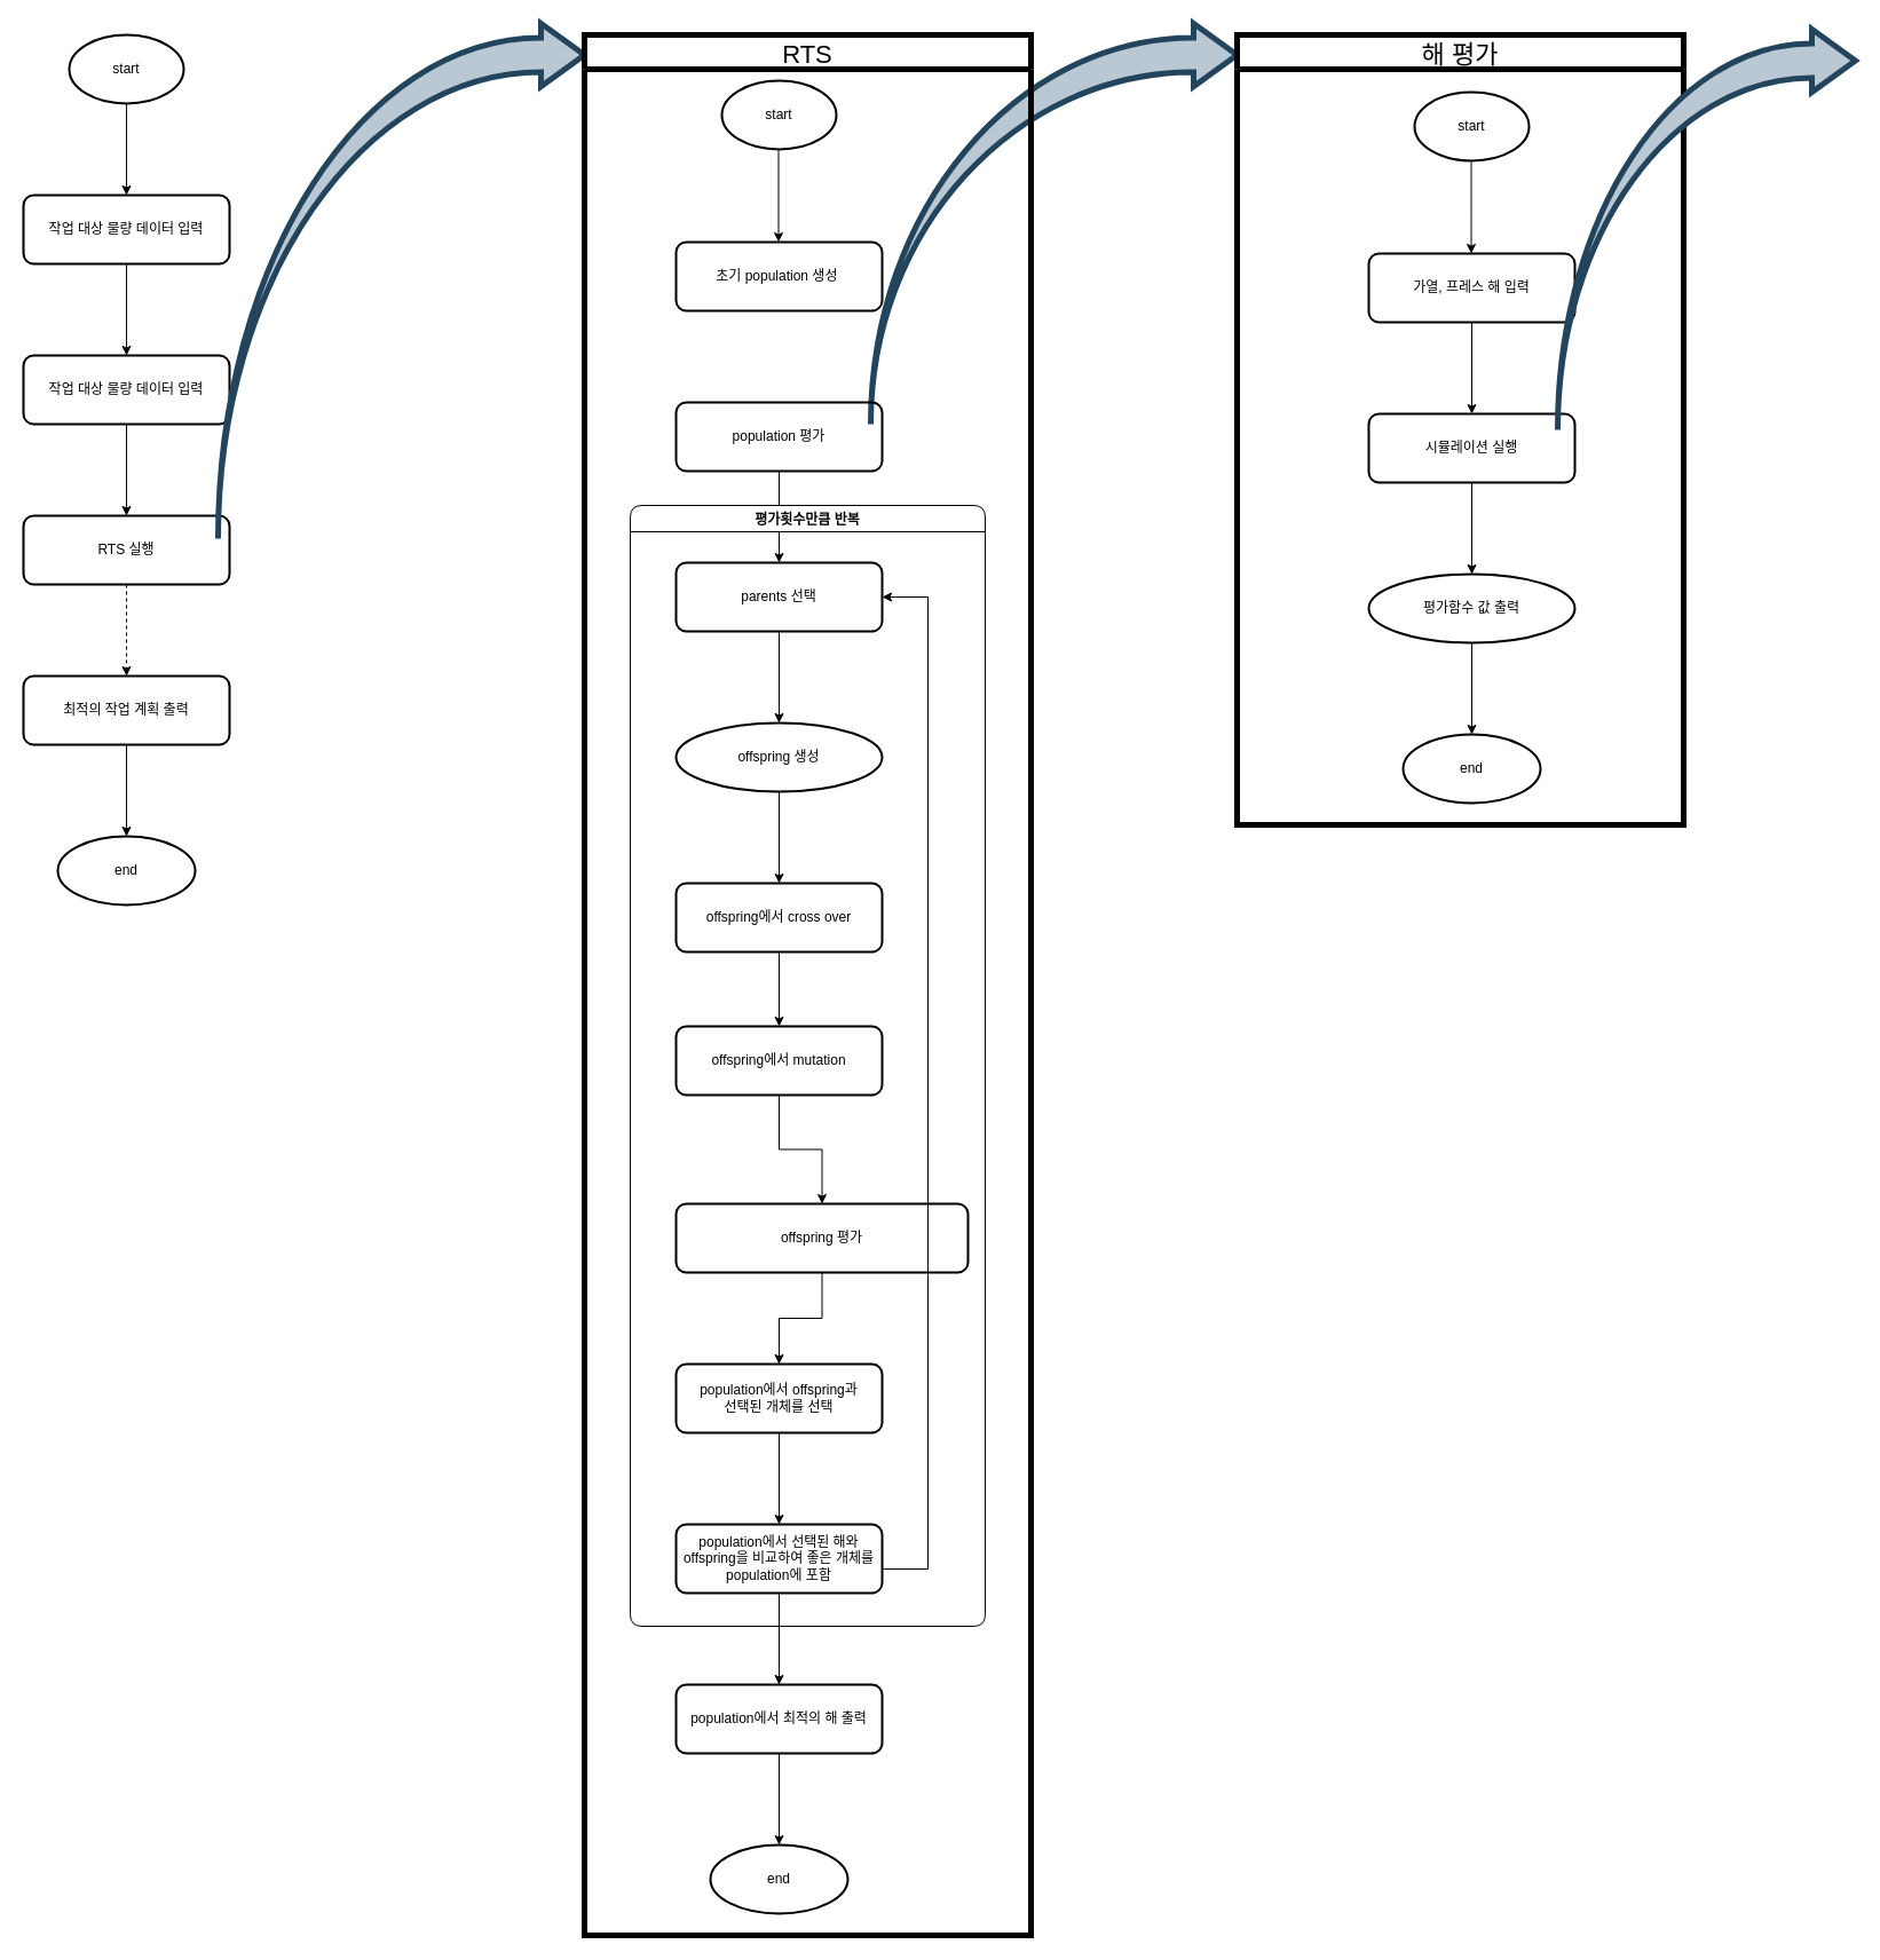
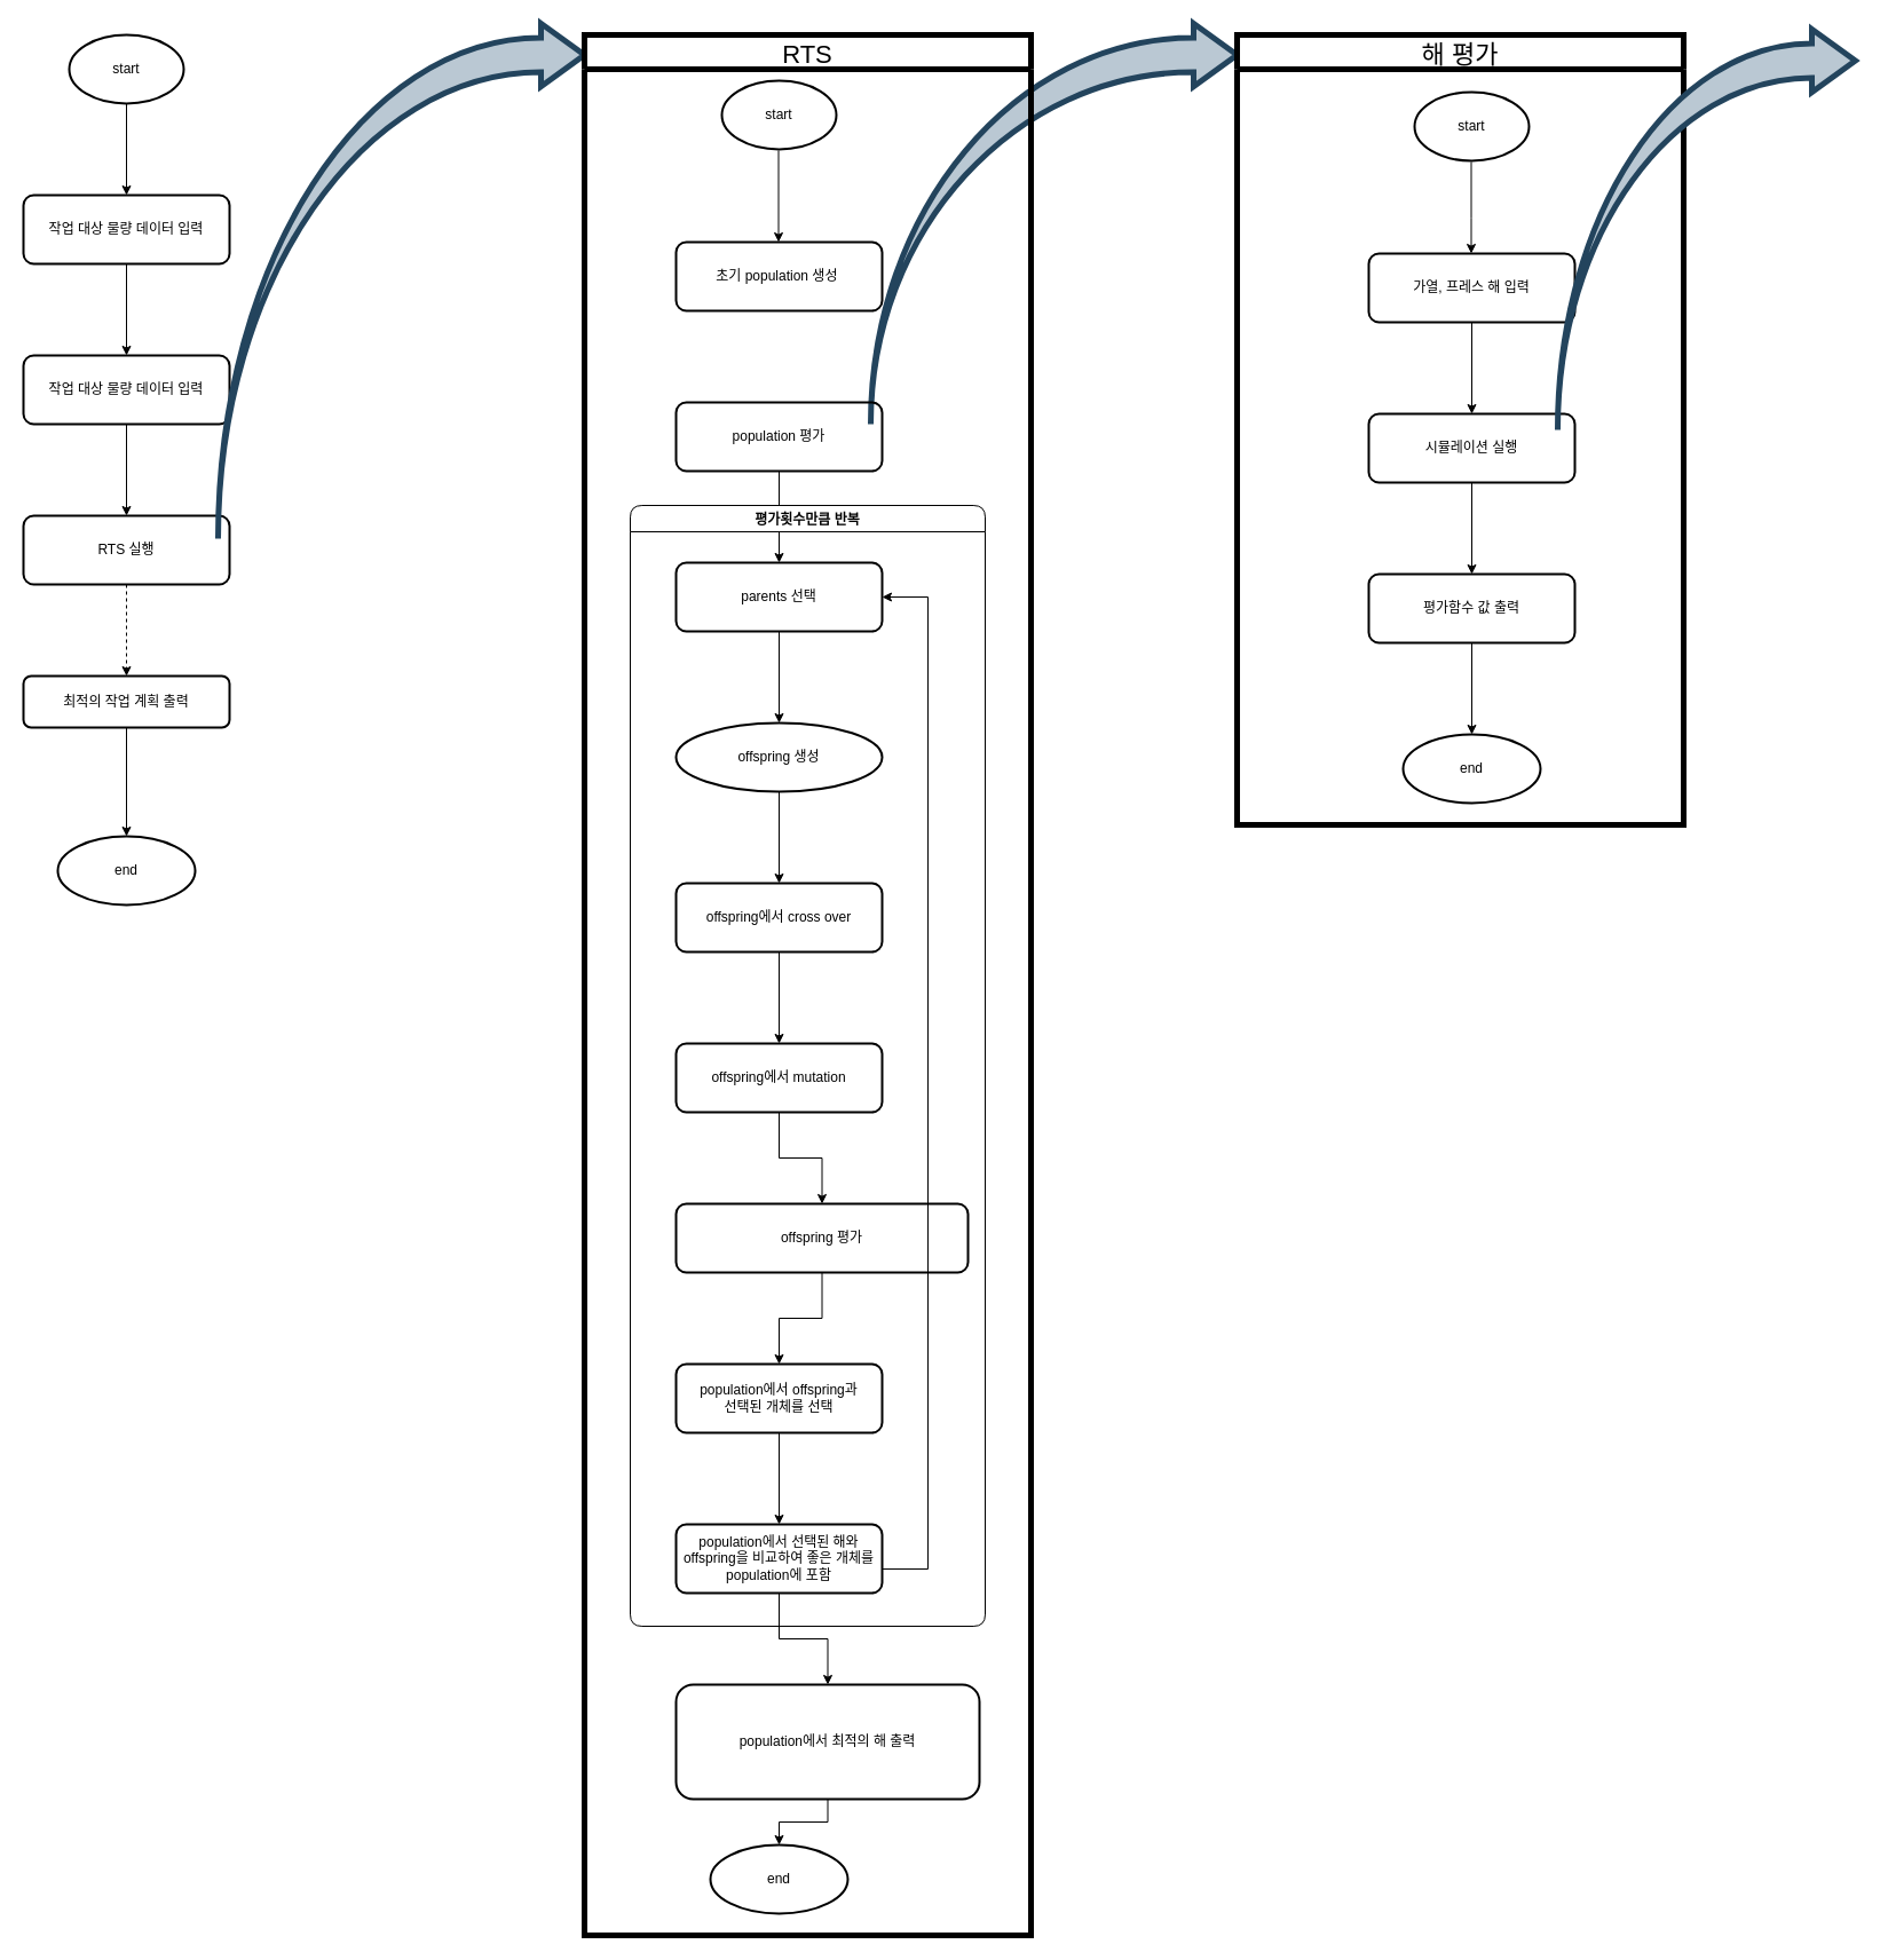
  <mxCell id="0" />
  <mxCell id="1" parent="0" />
  <mxCell id="2" value="" style="edgeStyle=orthogonalEdgeStyle;rounded=0;orthogonalLoop=1;jettySize=auto;html=1;strokeColor=#000000;" parent="1" source="3" target="6" edge="1"><mxGeometry relative="1" as="geometry" /></mxCell>
  <mxCell id="3" value="start" style="strokeWidth=2;html=1;shape=mxgraph.flowchart.start_1;whiteSpace=wrap;rounded=0;shadow=0;glass=0;sketch=0;fillColor=none;" parent="1" vertex="1"><mxGeometry x="60" y="30" width="100" height="60" as="geometry" /></mxCell>
  <mxCell id="4" value="" style="edgeStyle=orthogonalEdgeStyle;rounded=0;orthogonalLoop=1;jettySize=auto;html=1;strokeColor=#000000;endArrow=none;" parent="1" edge="1"><mxGeometry relative="1" as="geometry"><mxPoint x="110" y="330" as="sourcePoint" /><mxPoint x="110" y="330" as="targetPoint" /></mxGeometry></mxCell>
  <mxCell id="5" value="" style="edgeStyle=orthogonalEdgeStyle;rounded=0;orthogonalLoop=1;jettySize=auto;html=1;strokeColor=#000000;" parent="1" source="6" target="8" edge="1"><mxGeometry relative="1" as="geometry" /></mxCell>
  <mxCell id="6" value="작업 대상 물량 데이터 입력" style="whiteSpace=wrap;html=1;rounded=1;shadow=0;strokeWidth=2;fillColor=none;glass=0;sketch=0;" parent="1" vertex="1"><mxGeometry x="20" y="170" width="180" height="60" as="geometry" /></mxCell>
  <mxCell id="7" value="" style="edgeStyle=orthogonalEdgeStyle;rounded=0;orthogonalLoop=1;jettySize=auto;html=1;" edge="1" parent="1" source="8" target="10"><mxGeometry relative="1" as="geometry" /></mxCell>
  <mxCell id="8" value="작업 대상 물량 데이터 입력" style="whiteSpace=wrap;html=1;rounded=1;shadow=0;strokeWidth=2;fillColor=none;glass=0;sketch=0;" parent="1" vertex="1"><mxGeometry x="20" y="310" width="180" height="60" as="geometry" /></mxCell>
  <mxCell id="9" value="" style="edgeStyle=orthogonalEdgeStyle;rounded=0;orthogonalLoop=1;jettySize=auto;html=1;dashed=1;" edge="1" parent="1" source="10" target="12"><mxGeometry relative="1" as="geometry" /></mxCell>
  <mxCell id="10" value="RTS 실행" style="whiteSpace=wrap;html=1;rounded=1;shadow=0;strokeWidth=2;fillColor=none;glass=0;sketch=0;" vertex="1" parent="1"><mxGeometry x="20" y="450" width="180" height="60" as="geometry" /></mxCell>
  <mxCell id="11" value="" style="edgeStyle=orthogonalEdgeStyle;rounded=0;orthogonalLoop=1;jettySize=auto;html=1;" edge="1" parent="1" source="12" target="13"><mxGeometry relative="1" as="geometry" /></mxCell>
- <mxCell id="12" value="최적의 작업 계획 출력" style="whiteSpace=wrap;html=1;rounded=1;shadow=0;strokeWidth=2;fillColor=none;glass=0;sketch=0;" vertex="1" parent="1"><mxGeometry x="20" y="590" width="180" height="60" as="geometry" /></mxCell>
+ <mxCell id="12" value="최적의 작업 계획 출력" style="whiteSpace=wrap;html=1;rounded=1;shadow=0;strokeWidth=2;fillColor=none;glass=0;sketch=0;" vertex="1" parent="1"><mxGeometry x="20" y="590" width="180" height="45" as="geometry" /></mxCell>
  <mxCell id="13" value="end" style="ellipse;whiteSpace=wrap;html=1;rounded=1;shadow=0;strokeWidth=2;fillColor=none;glass=0;sketch=0;" vertex="1" parent="1"><mxGeometry x="50" y="730" width="120" height="60" as="geometry" /></mxCell>
  <mxCell id="14" value="" style="html=1;shadow=0;dashed=0;align=center;verticalAlign=middle;shape=mxgraph.arrows2.jumpInArrow;dy=15;dx=38;arrowHead=55;rounded=1;strokeWidth=5;fillColor=#bac8d3;strokeColor=#23445d;" vertex="1" parent="1"><mxGeometry x="190" y="20" width="320" height="450" as="geometry" /></mxCell>
  <mxCell id="15" value="" style="html=1;shadow=0;dashed=0;align=center;verticalAlign=middle;shape=mxgraph.arrows2.jumpInArrow;dy=15;dx=38;arrowHead=55;rounded=1;strokeWidth=5;fillColor=#bac8d3;strokeColor=#23445d;" vertex="1" parent="1"><mxGeometry x="760" y="20" width="320" height="350" as="geometry" /></mxCell>
  <mxCell id="16" value="start" style="strokeWidth=2;html=1;shape=mxgraph.flowchart.start_1;whiteSpace=wrap;rounded=0;shadow=0;glass=0;sketch=0;fillColor=none;" vertex="1" parent="1"><mxGeometry x="1235" y="80" width="100" height="60" as="geometry" /></mxCell>
  <mxCell id="17" value="" style="edgeStyle=orthogonalEdgeStyle;rounded=0;orthogonalLoop=1;jettySize=auto;html=1;strokeColor=#000000;" edge="1" parent="1"><mxGeometry x="1100" y="60" as="geometry"><mxPoint x="1284.5" y="141" as="sourcePoint" /><mxPoint x="1284.5" y="221" as="targetPoint" /><Array as="points"><mxPoint x="1285" y="190" /><mxPoint x="1285" y="190" /></Array></mxGeometry></mxCell>
  <mxCell id="18" value="가열, 프레스 해 입력" style="whiteSpace=wrap;html=1;rounded=1;shadow=0;strokeWidth=2;fillColor=none;glass=0;sketch=0;" vertex="1" parent="1"><mxGeometry x="1195" y="221" width="180" height="60" as="geometry" /></mxCell>
  <mxCell id="19" value="시뮬레이션 실행" style="whiteSpace=wrap;html=1;rounded=1;shadow=0;strokeWidth=2;fillColor=none;glass=0;sketch=0;" vertex="1" parent="1"><mxGeometry x="1195" y="361" width="180" height="60" as="geometry" /></mxCell>
  <mxCell id="20" value="" style="edgeStyle=orthogonalEdgeStyle;rounded=0;orthogonalLoop=1;jettySize=auto;html=1;shadow=0;" edge="1" parent="1" source="18" target="19"><mxGeometry x="1100" y="60" as="geometry" /></mxCell>
- <mxCell id="21" value="평가함수 값 출력" style="ellipse;whiteSpace=wrap;html=1;shadow=0;strokeWidth=2;fillColor=none;glass=0;sketch=0;" vertex="1" parent="1"><mxGeometry x="1195" y="501" width="180" height="60" as="geometry" /></mxCell>
+ <mxCell id="21" value="평가함수 값 출력" style="whiteSpace=wrap;html=1;rounded=1;shadow=0;strokeWidth=2;fillColor=none;glass=0;sketch=0;" vertex="1" parent="1"><mxGeometry x="1195" y="501" width="180" height="60" as="geometry" /></mxCell>
  <mxCell id="22" value="" style="edgeStyle=orthogonalEdgeStyle;rounded=0;orthogonalLoop=1;jettySize=auto;html=1;shadow=0;" edge="1" parent="1" source="19" target="21"><mxGeometry x="1100" y="60" as="geometry" /></mxCell>
  <mxCell id="23" value="end" style="ellipse;whiteSpace=wrap;html=1;rounded=1;shadow=0;strokeWidth=2;fillColor=none;glass=0;sketch=0;" vertex="1" parent="1"><mxGeometry x="1225" y="641" width="120" height="60" as="geometry" /></mxCell>
  <mxCell id="24" value="" style="edgeStyle=orthogonalEdgeStyle;rounded=0;orthogonalLoop=1;jettySize=auto;html=1;shadow=0;" edge="1" parent="1" source="21" target="23"><mxGeometry x="1100" y="60" as="geometry" /></mxCell>
  <mxCell id="25" value="해 평가" style="swimlane;fontStyle=0;childLayout=stackLayout;horizontal=1;startSize=30;horizontalStack=0;resizeParent=1;resizeParentMax=0;resizeLast=0;collapsible=1;marginBottom=0;align=center;fontSize=22;rounded=0;strokeWidth=5;swimlaneLine=1;" vertex="1" parent="1"><mxGeometry x="1080" y="30" width="390" height="690" as="geometry" /></mxCell>
  <mxCell id="26" value="" style="html=1;shadow=0;dashed=0;align=center;verticalAlign=middle;shape=mxgraph.arrows2.jumpInArrow;dy=15;dx=38;arrowHead=55;rounded=1;strokeWidth=5;fillColor=#bac8d3;strokeColor=#23445d;" vertex="1" parent="1"><mxGeometry x="1360" y="25" width="260" height="350" as="geometry" /></mxCell>
  <mxCell id="27" value="" style="group;strokeWidth=2;" vertex="1" connectable="0" parent="1"><mxGeometry x="510" y="30" width="390" height="1660" as="geometry" /></mxCell>
  <mxCell id="28" value="RTS" style="swimlane;fontStyle=0;childLayout=stackLayout;horizontal=1;startSize=30;horizontalStack=0;resizeParent=1;resizeParentMax=0;resizeLast=0;collapsible=1;marginBottom=0;align=center;fontSize=22;rounded=0;strokeWidth=5;swimlaneLine=1;" vertex="1" parent="27"><mxGeometry width="390" height="1660" as="geometry" /></mxCell>
  <mxCell id="29" value="" style="edgeStyle=orthogonalEdgeStyle;rounded=0;orthogonalLoop=1;jettySize=auto;html=1;shadow=0;" edge="1" parent="27" source="30"><mxGeometry y="30" as="geometry"><mxPoint x="170" y="431" as="targetPoint" /></mxGeometry></mxCell>
  <mxCell id="30" value="population 평가" style="whiteSpace=wrap;html=1;rounded=1;shadow=0;strokeWidth=2;fillColor=none;glass=0;sketch=0;" vertex="1" parent="27"><mxGeometry x="80" y="321" width="180" height="60" as="geometry" /></mxCell>
  <mxCell id="31" value="parents 선택" style="whiteSpace=wrap;html=1;rounded=1;shadow=0;strokeWidth=2;fillColor=none;glass=0;sketch=0;" vertex="1" parent="27"><mxGeometry x="80" y="461" width="180" height="60" as="geometry" /></mxCell>
  <mxCell id="32" value="" style="edgeStyle=orthogonalEdgeStyle;rounded=0;orthogonalLoop=1;jettySize=auto;html=1;" edge="1" parent="27" source="30" target="31"><mxGeometry y="30" as="geometry" /></mxCell>
  <mxCell id="33" value="offspring 생성" style="ellipse;whiteSpace=wrap;html=1;shadow=0;strokeWidth=2;fillColor=none;glass=0;sketch=0;" vertex="1" parent="27"><mxGeometry x="80" y="601" width="180" height="60" as="geometry" /></mxCell>
  <mxCell id="34" value="" style="edgeStyle=orthogonalEdgeStyle;rounded=0;orthogonalLoop=1;jettySize=auto;html=1;" edge="1" parent="27" source="31" target="33"><mxGeometry y="30" as="geometry" /></mxCell>
  <mxCell id="35" value="offspring에서 cross over" style="whiteSpace=wrap;html=1;rounded=1;shadow=0;strokeWidth=2;fillColor=none;glass=0;sketch=0;" vertex="1" parent="27"><mxGeometry x="80" y="741" width="180" height="60" as="geometry" /></mxCell>
  <mxCell id="36" value="" style="edgeStyle=orthogonalEdgeStyle;rounded=0;orthogonalLoop=1;jettySize=auto;html=1;" edge="1" parent="27" source="33" target="35"><mxGeometry y="30" as="geometry" /></mxCell>
- <mxCell id="37" value="offspring에서 mutation" style="whiteSpace=wrap;html=1;rounded=1;shadow=0;strokeWidth=2;fillColor=none;glass=0;sketch=0;" vertex="1" parent="27"><mxGeometry x="80" y="866" width="180" height="60" as="geometry" /></mxCell>
+ <mxCell id="37" value="offspring에서 mutation" style="whiteSpace=wrap;html=1;rounded=1;shadow=0;strokeWidth=2;fillColor=none;glass=0;sketch=0;" vertex="1" parent="27"><mxGeometry x="80" y="881" width="180" height="60" as="geometry" /></mxCell>
  <mxCell id="38" value="" style="edgeStyle=orthogonalEdgeStyle;rounded=0;orthogonalLoop=1;jettySize=auto;html=1;" edge="1" parent="27" source="35" target="37"><mxGeometry y="30" as="geometry" /></mxCell>
  <mxCell id="39" value="" style="edgeStyle=orthogonalEdgeStyle;rounded=0;orthogonalLoop=1;jettySize=auto;html=1;entryX=1;entryY=0.5;entryDx=0;entryDy=0;shadow=0;exitX=1;exitY=0.75;exitDx=0;exitDy=0;" edge="1" parent="27" source="46" target="31"><mxGeometry y="30" as="geometry"><mxPoint x="300" y="491" as="targetPoint" /><Array as="points"><mxPoint x="260" y="1340" /><mxPoint x="300" y="1340" /><mxPoint x="300" y="491" /></Array></mxGeometry></mxCell>
  <mxCell id="40" value="offspring 평가" style="whiteSpace=wrap;html=1;rounded=1;shadow=0;strokeWidth=2;fillColor=none;glass=0;sketch=0;" vertex="1" parent="27"><mxGeometry x="80" y="1021" width="255" height="60" as="geometry" /></mxCell>
  <mxCell id="41" value="" style="edgeStyle=orthogonalEdgeStyle;rounded=0;orthogonalLoop=1;jettySize=auto;html=1;" edge="1" parent="27" source="37" target="40"><mxGeometry y="30" as="geometry" /></mxCell>
  <mxCell id="42" value="평가횟수만큼 반복" style="swimlane;rounded=1;" vertex="1" parent="27"><mxGeometry x="40" y="411" width="310" height="979" as="geometry" /></mxCell>
  <mxCell id="43" value="population에서 offspring과&lt;br&gt;선택된 개체를 선택" style="whiteSpace=wrap;html=1;rounded=1;shadow=0;strokeWidth=2;fillColor=none;glass=0;sketch=0;" vertex="1" parent="27"><mxGeometry x="80" y="1161" width="180" height="60" as="geometry" /></mxCell>
  <mxCell id="44" value="" style="edgeStyle=orthogonalEdgeStyle;rounded=0;orthogonalLoop=1;jettySize=auto;html=1;" edge="1" parent="27" source="40" target="43"><mxGeometry y="30" as="geometry" /></mxCell>
  <mxCell id="45" value="초기 population 생성&amp;nbsp;" style="whiteSpace=wrap;html=1;rounded=1;shadow=0;strokeWidth=2;fillColor=none;glass=0;sketch=0;" vertex="1" parent="27"><mxGeometry x="80" y="181" width="180" height="60" as="geometry" /></mxCell>
  <mxCell id="46" value="population에서 선택된 해와 offspring을 비교하여 좋은 개체를 population에 포함" style="whiteSpace=wrap;html=1;rounded=1;shadow=0;strokeWidth=2;fillColor=none;glass=0;sketch=0;" vertex="1" parent="27"><mxGeometry x="80" y="1301" width="180" height="60" as="geometry" /></mxCell>
  <mxCell id="47" value="" style="edgeStyle=orthogonalEdgeStyle;rounded=0;orthogonalLoop=1;jettySize=auto;html=1;shadow=0;" edge="1" parent="27" source="43" target="46"><mxGeometry y="30" as="geometry" /></mxCell>
- <mxCell id="48" value="population에서 최적의 해 출력" style="whiteSpace=wrap;html=1;rounded=1;shadow=0;strokeWidth=2;fillColor=none;glass=0;sketch=0;" vertex="1" parent="27"><mxGeometry x="80" y="1441" width="180" height="60" as="geometry" /></mxCell>
+ <mxCell id="48" value="population에서 최적의 해 출력" style="whiteSpace=wrap;html=1;rounded=1;shadow=0;strokeWidth=2;fillColor=none;glass=0;sketch=0;" vertex="1" parent="27"><mxGeometry x="80" y="1441" width="265" height="100" as="geometry" /></mxCell>
  <mxCell id="49" value="" style="edgeStyle=orthogonalEdgeStyle;rounded=0;orthogonalLoop=1;jettySize=auto;html=1;shadow=0;" edge="1" parent="27" source="46" target="48"><mxGeometry y="30" as="geometry" /></mxCell>
  <mxCell id="50" value="end" style="ellipse;whiteSpace=wrap;html=1;rounded=1;shadow=0;strokeWidth=2;fillColor=none;glass=0;sketch=0;" vertex="1" parent="27"><mxGeometry x="110" y="1581" width="120" height="60" as="geometry" /></mxCell>
  <mxCell id="51" value="" style="edgeStyle=orthogonalEdgeStyle;rounded=0;orthogonalLoop=1;jettySize=auto;html=1;shadow=0;" edge="1" parent="27" source="48" target="50"><mxGeometry y="30" as="geometry" /></mxCell>
  <mxCell id="52" value="start" style="strokeWidth=2;html=1;shape=mxgraph.flowchart.start_1;whiteSpace=wrap;rounded=0;shadow=0;glass=0;sketch=0;fillColor=none;" vertex="1" parent="27"><mxGeometry x="120" y="40" width="100" height="60" as="geometry" /></mxCell>
  <mxCell id="53" value="" style="edgeStyle=orthogonalEdgeStyle;rounded=0;orthogonalLoop=1;jettySize=auto;html=1;strokeColor=#000000;" edge="1" parent="27"><mxGeometry y="30" as="geometry"><mxPoint x="169.5" y="101" as="sourcePoint" /><mxPoint x="169.5" y="181" as="targetPoint" /></mxGeometry></mxCell>
